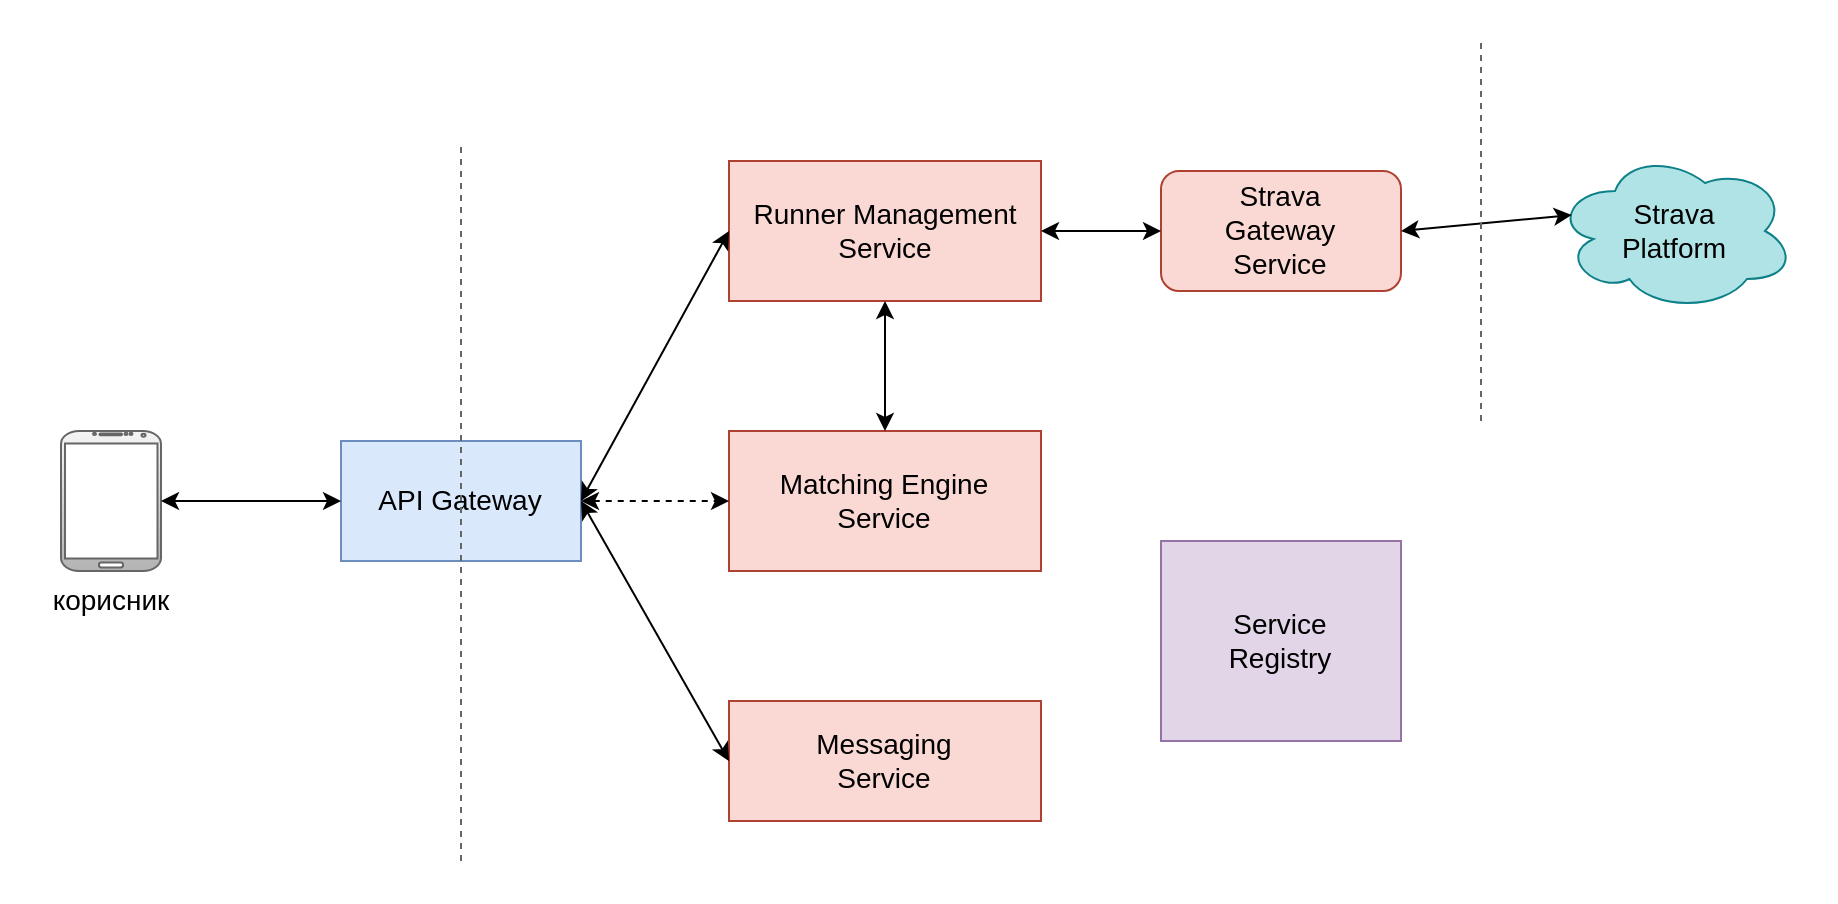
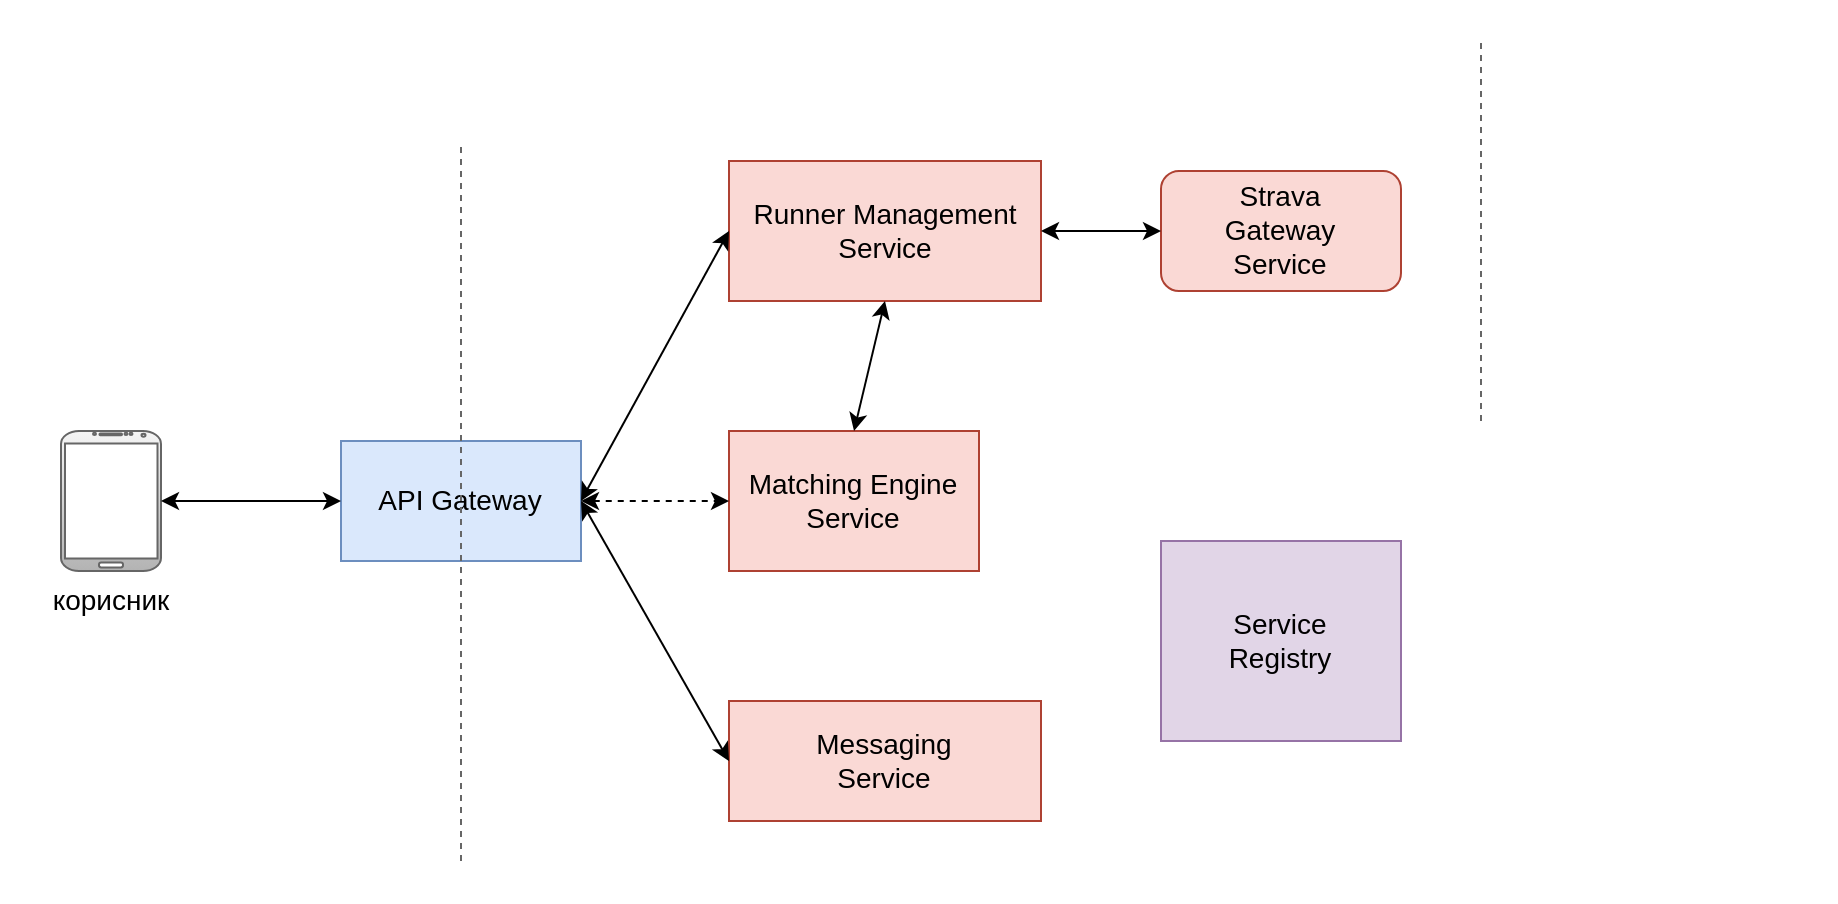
  <mxCell id="0" />
  <mxCell id="1" parent="0" />
  <mxCell id="2" value="API Gateway" style="rounded=0;whiteSpace=wrap;html=1;fillColor=#dae8fc;strokeColor=#6c8ebf;fontSize=14;" parent="1" vertex="1"><mxGeometry x="170" y="220" width="120" height="60" as="geometry" /></mxCell>
  <mxCell id="3" value="" style="verticalLabelPosition=bottom;verticalAlign=top;html=1;shadow=0;dashed=0;strokeWidth=1;shape=mxgraph.android.phone2;strokeColor=#666666;fillColor=#f5f5f5;gradientColor=#b3b3b3;labelBackgroundColor=#ffffff;" parent="1" vertex="1"><mxGeometry x="30" y="215" width="50" height="70" as="geometry" /></mxCell>
  <mxCell id="4" value="корисник" style="text;html=1;align=center;verticalAlign=middle;resizable=0;points=[];autosize=1;strokeColor=none;fontSize=14;" parent="1" vertex="1"><mxGeometry x="20" y="290" width="70" height="20" as="geometry" /></mxCell>
  <mxCell id="5" value="" style="endArrow=classic;startArrow=classic;html=1;exitX=1;exitY=0.5;exitDx=0;exitDy=0;exitPerimeter=0;entryX=0;entryY=0.5;entryDx=0;entryDy=0;" parent="1" source="3" target="2" edge="1"><mxGeometry width="50" height="50" relative="1" as="geometry"><mxPoint x="330" y="280" as="sourcePoint" /><mxPoint x="380" y="230" as="targetPoint" /></mxGeometry></mxCell>
  <mxCell id="6" value="" style="endArrow=none;dashed=1;html=1;gradientColor=#b3b3b3;fillColor=#f5f5f5;strokeColor=#666666;" parent="1" edge="1"><mxGeometry width="50" height="50" relative="1" as="geometry"><mxPoint x="230" y="430" as="sourcePoint" /><mxPoint x="230" y="70" as="targetPoint" /></mxGeometry></mxCell>
  <mxCell id="7" value="" style="rounded=0;whiteSpace=wrap;html=1;labelBackgroundColor=#FFFFCC;fillColor=#fad9d5;strokeColor=#ae4132;" parent="1" vertex="1"><mxGeometry x="364" y="80" width="156" height="70" as="geometry" /></mxCell>
  <mxCell id="8" value="Runner Management&lt;br style=&quot;font-size: 14px;&quot;&gt;Service" style="text;html=1;align=center;verticalAlign=middle;resizable=0;points=[];autosize=1;strokeColor=none;fontSize=14;" parent="1" vertex="1"><mxGeometry x="367" y="95" width="150" height="40" as="geometry" /></mxCell>
  <mxCell id="9" value="" style="endArrow=classic;html=1;exitX=1;exitY=0.5;exitDx=0;exitDy=0;entryX=0;entryY=0.5;entryDx=0;entryDy=0;startArrow=classic;startFill=1;endFill=1;" parent="1" source="2" target="7" edge="1"><mxGeometry width="50" height="50" relative="1" as="geometry"><mxPoint x="330" y="250" as="sourcePoint" /><mxPoint x="359" y="210" as="targetPoint" /></mxGeometry></mxCell>
  <mxCell id="10" value="Strava&lt;br style=&quot;font-size: 14px;&quot;&gt;Gateway&lt;br style=&quot;font-size: 14px;&quot;&gt;Service" style="whiteSpace=wrap;html=1;labelBackgroundColor=none;fillColor=#fad9d5;strokeColor=#ae4132;fontSize=14;rounded=1;" parent="1" vertex="1"><mxGeometry x="580" y="85" width="120" height="60" as="geometry" /></mxCell>
- <mxCell id="11" value="Strava&lt;br style=&quot;font-size: 14px;&quot;&gt;Platform" style="ellipse;shape=cloud;whiteSpace=wrap;html=1;labelBackgroundColor=none;fillColor=#b0e3e6;strokeColor=#0e8088;fontSize=14;" parent="1" vertex="1"><mxGeometry x="777" y="75" width="120" height="80" as="geometry" /></mxCell>
  <mxCell id="12" value="" style="endArrow=classic;html=1;exitX=1;exitY=0.5;exitDx=0;exitDy=0;entryX=0;entryY=0.5;entryDx=0;entryDy=0;startArrow=classic;startFill=1;endFill=1;" parent="1" source="7" target="10" edge="1"><mxGeometry width="50" height="50" relative="1" as="geometry"><mxPoint x="480" y="230" as="sourcePoint" /><mxPoint x="530" y="180" as="targetPoint" /></mxGeometry></mxCell>
- <mxCell id="13" value="" style="endArrow=classic;html=1;entryX=0.07;entryY=0.4;entryDx=0;entryDy=0;entryPerimeter=0;exitX=1;exitY=0.5;exitDx=0;exitDy=0;startArrow=classic;startFill=1;endFill=1;" parent="1" source="10" target="11" edge="1"><mxGeometry width="50" height="50" relative="1" as="geometry"><mxPoint x="480" y="230" as="sourcePoint" /><mxPoint x="530" y="180" as="targetPoint" /></mxGeometry></mxCell>
  <mxCell id="14" value="" style="endArrow=none;dashed=1;html=1;gradientColor=#b3b3b3;fillColor=#f5f5f5;strokeColor=#666666;" parent="1" edge="1"><mxGeometry width="50" height="50" relative="1" as="geometry"><mxPoint x="740" y="210" as="sourcePoint" /><mxPoint x="740" y="20" as="targetPoint" /></mxGeometry></mxCell>
- <mxCell id="15" value="Matching Engine&lt;br style=&quot;font-size: 14px;&quot;&gt;Service" style="rounded=0;whiteSpace=wrap;html=1;labelBackgroundColor=none;fillColor=#fad9d5;strokeColor=#ae4132;fontSize=14;" parent="1" vertex="1"><mxGeometry x="364" y="215" width="156" height="70" as="geometry" /></mxCell>
+ <mxCell id="15" value="Matching Engine&lt;br style=&quot;font-size: 14px;&quot;&gt;Service" style="rounded=0;whiteSpace=wrap;html=1;labelBackgroundColor=none;fillColor=#fad9d5;strokeColor=#ae4132;fontSize=14;" parent="1" vertex="1"><mxGeometry x="364" y="215" width="125" height="70" as="geometry" /></mxCell>
  <mxCell id="16" value="" style="endArrow=classic;html=1;entryX=0.5;entryY=1;entryDx=0;entryDy=0;exitX=0.5;exitY=0;exitDx=0;exitDy=0;startArrow=classic;startFill=1;endFill=1;" parent="1" source="15" target="7" edge="1"><mxGeometry width="50" height="50" relative="1" as="geometry"><mxPoint x="430" y="300" as="sourcePoint" /><mxPoint x="480" y="250" as="targetPoint" /></mxGeometry></mxCell>
  <mxCell id="17" value="" style="endArrow=classic;startArrow=classic;html=1;exitX=1;exitY=0.5;exitDx=0;exitDy=0;entryX=0;entryY=0.5;entryDx=0;entryDy=0;dashed=1;" parent="1" source="2" target="15" edge="1"><mxGeometry width="50" height="50" relative="1" as="geometry"><mxPoint x="320" y="300" as="sourcePoint" /><mxPoint x="370" y="250" as="targetPoint" /></mxGeometry></mxCell>
  <mxCell id="18" value="Messaging&lt;br style=&quot;font-size: 14px;&quot;&gt;Service" style="rounded=0;whiteSpace=wrap;html=1;labelBackgroundColor=none;fillColor=#fad9d5;strokeColor=#ae4132;fontSize=14;" parent="1" vertex="1"><mxGeometry x="364" y="350" width="156" height="60" as="geometry" /></mxCell>
  <mxCell id="19" value="" style="endArrow=classic;startArrow=classic;html=1;entryX=0;entryY=0.5;entryDx=0;entryDy=0;exitX=1;exitY=0.5;exitDx=0;exitDy=0;" parent="1" source="2" target="18" edge="1"><mxGeometry width="50" height="50" relative="1" as="geometry"><mxPoint x="300" y="300" as="sourcePoint" /><mxPoint x="460" y="250" as="targetPoint" /></mxGeometry></mxCell>
  <mxCell id="20" value="Service&lt;br style=&quot;font-size: 14px;&quot;&gt;Registry" style="rounded=0;whiteSpace=wrap;html=1;fillColor=#e1d5e7;strokeColor=#9673a6;fontSize=14;" vertex="1" parent="1"><mxGeometry x="580" y="270" width="120" height="100" as="geometry" /></mxCell>
